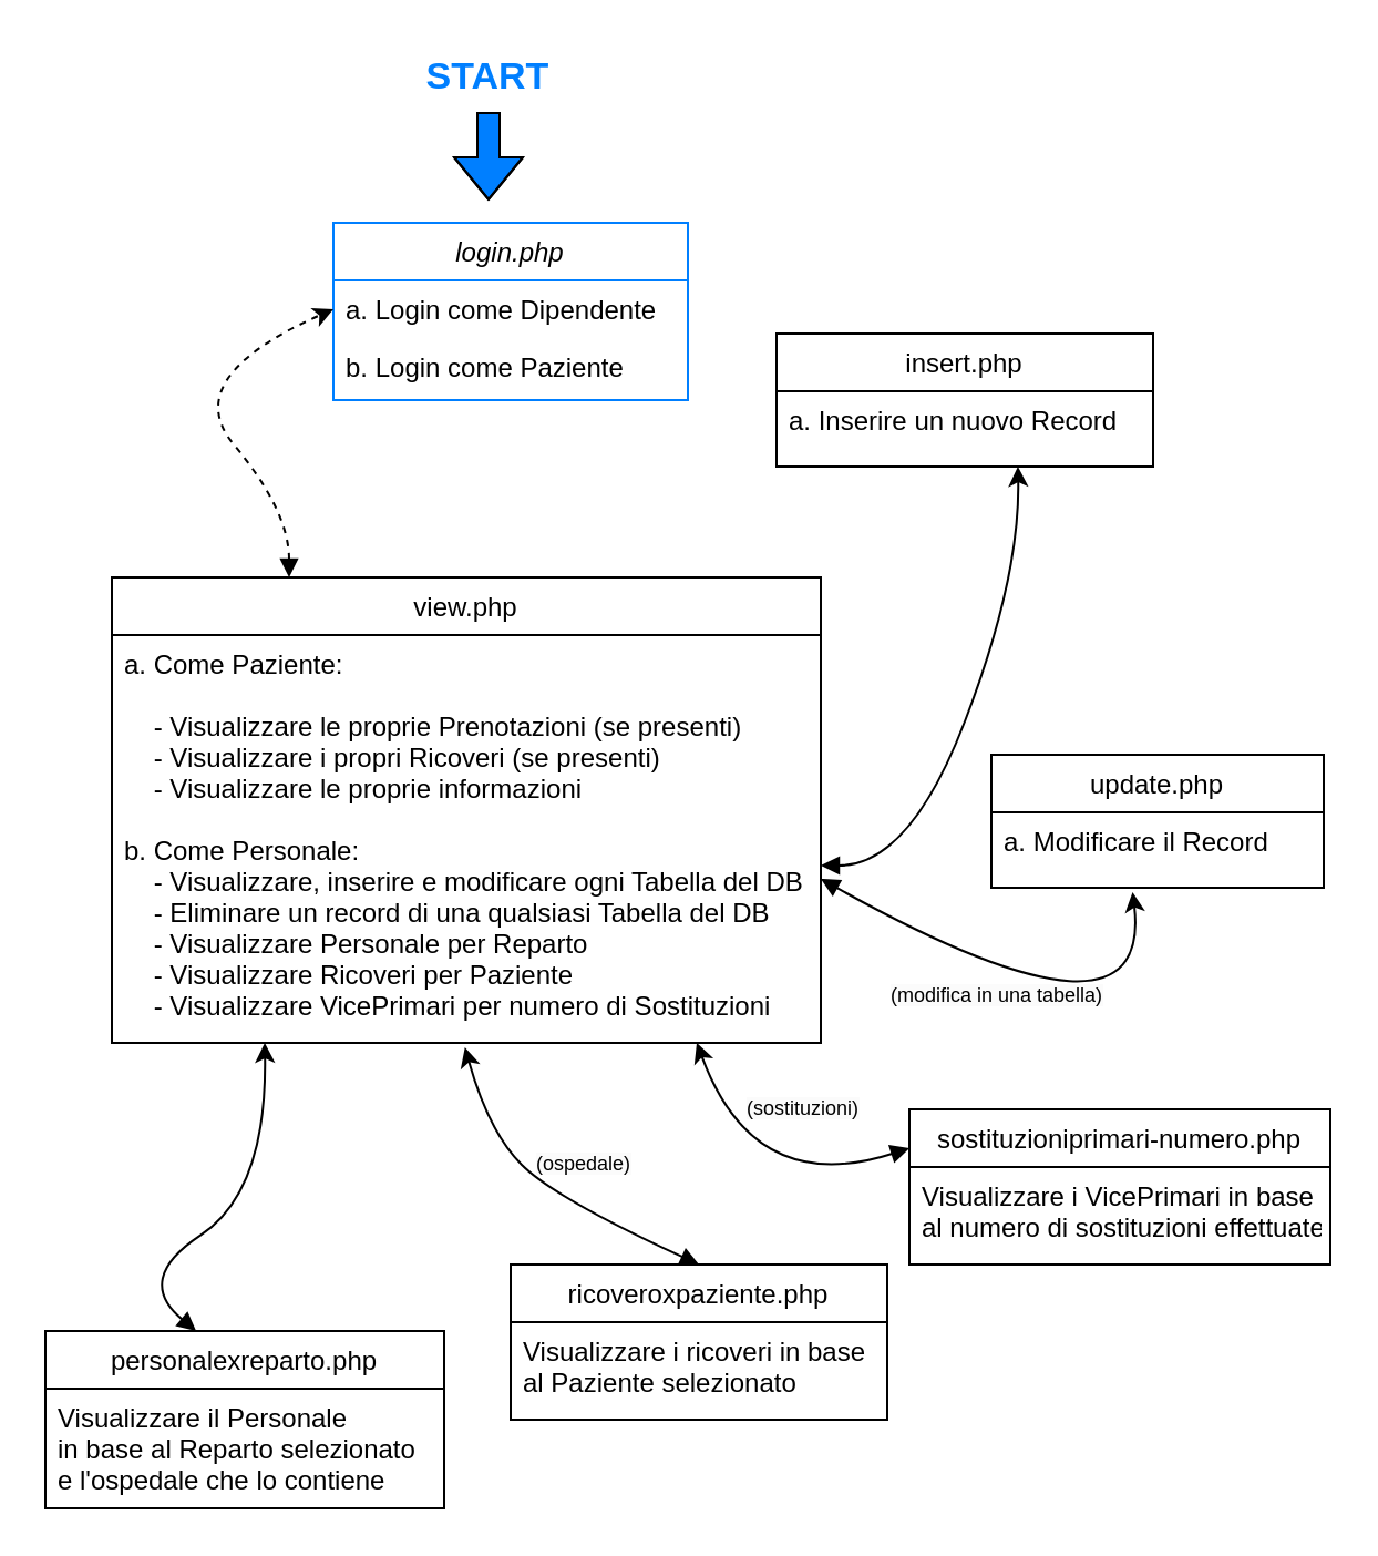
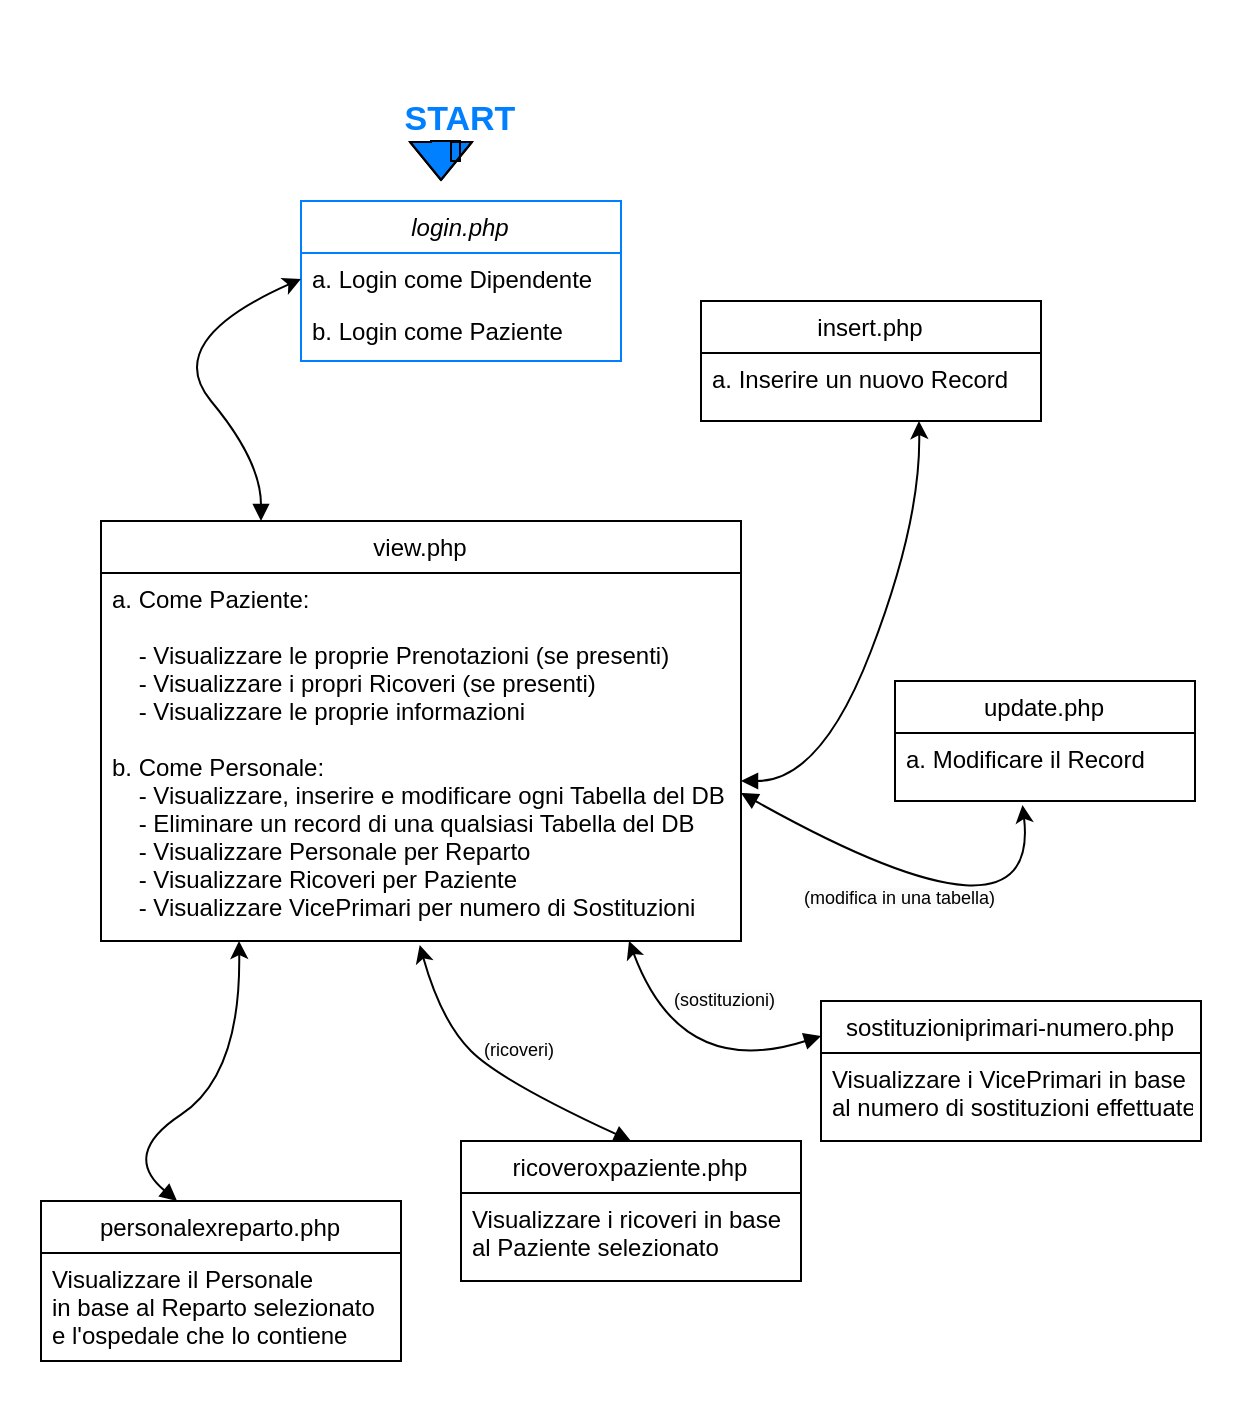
  <mxCell id="0" />
  <mxCell id="1" parent="0" />
  <mxCell id="2" value="login.php" style="swimlane;fontStyle=2;align=center;verticalAlign=top;childLayout=stackLayout;horizontal=1;startSize=26;horizontalStack=0;resizeParent=1;resizeLast=0;collapsible=1;marginBottom=0;rounded=0;shadow=0;strokeWidth=1;strokeColor=#007FFF;" parent="1" vertex="1"><mxGeometry x="150" y="100" width="160" height="80" as="geometry"><mxRectangle x="230" y="140" width="160" height="26" as="alternateBounds" /></mxGeometry></mxCell>
  <mxCell id="3" value="a. Login come Dipendente &#10;" style="text;align=left;verticalAlign=top;spacingLeft=4;spacingRight=4;overflow=hidden;rotatable=0;points=[[0,0.5],[1,0.5]];portConstraint=eastwest;" parent="2" vertex="1"><mxGeometry y="26" width="160" height="26" as="geometry" /></mxCell>
  <mxCell id="4" value="b. Login come Paziente" style="text;align=left;verticalAlign=top;spacingLeft=4;spacingRight=4;overflow=hidden;rotatable=0;points=[[0,0.5],[1,0.5]];portConstraint=eastwest;rounded=0;shadow=0;html=0;" parent="2" vertex="1"><mxGeometry y="52" width="160" height="26" as="geometry" /></mxCell>
  <mxCell id="5" value="view.php" style="swimlane;fontStyle=0;align=center;verticalAlign=top;childLayout=stackLayout;horizontal=1;startSize=26;horizontalStack=0;resizeParent=1;resizeLast=0;collapsible=1;marginBottom=0;rounded=0;shadow=0;strokeWidth=1;" parent="1" vertex="1"><mxGeometry x="50" y="260" width="320" height="210" as="geometry"><mxRectangle x="130" y="380" width="160" height="26" as="alternateBounds" /></mxGeometry></mxCell>
  <mxCell id="6" value="a. Come Paziente:&#10;&#10;    - Visualizzare le proprie Prenotazioni (se presenti)&#10;    - Visualizzare i propri Ricoveri (se presenti)&#10;    - Visualizzare le proprie informazioni&#10;&#10;b. Come Personale:&#10;    - Visualizzare, inserire e modificare ogni Tabella del DB&#10;    - Eliminare un record di una qualsiasi Tabella del DB&#10;    - Visualizzare Personale per Reparto&#10;    - Visualizzare Ricoveri per Paziente&#10;    - Visualizzare VicePrimari per numero di Sostituzioni&#10;&#10;&#10;" style="text;align=left;verticalAlign=top;spacingLeft=4;spacingRight=4;overflow=hidden;rotatable=0;points=[[0,0.5],[1,0.5]];portConstraint=eastwest;" parent="5" vertex="1"><mxGeometry y="26" width="320" height="184" as="geometry" /></mxCell>
  <mxCell id="7" style="edgeStyle=orthogonalEdgeStyle;rounded=0;orthogonalLoop=1;jettySize=auto;html=1;exitX=0.5;exitY=1;exitDx=0;exitDy=0;shape=flexArrow;strokeColor=default;fillColor=#007FFF;" parent="1" source="8" edge="1"><mxGeometry relative="1" as="geometry"><mxPoint x="220" y="90" as="targetPoint" /></mxGeometry></mxCell>
- <mxCell id="8" value="&lt;b&gt;&lt;font color=&quot;#007fff&quot; style=&quot;font-size: 17px;&quot;&gt;START&lt;/font&gt;&lt;/b&gt;" style="text;html=1;align=center;verticalAlign=middle;whiteSpace=wrap;rounded=0;" parent="1" vertex="1"><mxGeometry x="190" y="20" width="60" height="30" as="geometry" /></mxCell>
- <mxCell id="9" value="" style="curved=1;endArrow=classic;html=1;rounded=0;entryX=0;entryY=0.5;entryDx=0;entryDy=0;exitX=0.25;exitY=0;exitDx=0;exitDy=0;startArrow=block;startFill=1;dashed=1;" parent="1" source="5" target="3" edge="1"><mxGeometry width="50" height="50" relative="1" as="geometry"><mxPoint x="220" y="320" as="sourcePoint" /><mxPoint x="270" y="270" as="targetPoint" /><Array as="points"><mxPoint x="130" y="230" /><mxPoint x="80" y="170" /></Array></mxGeometry></mxCell>
+ <mxCell id="8" value="&lt;b&gt;&lt;font color=&quot;#007fff&quot; style=&quot;font-size: 17px;&quot;&gt;START&lt;/font&gt;&lt;/b&gt;" style="text;html=1;align=center;verticalAlign=middle;whiteSpace=wrap;rounded=0;" parent="1" vertex="1"><mxGeometry x="200" y="45" width="60" height="30" as="geometry" /></mxCell>
+ <mxCell id="9" value="" style="curved=1;endArrow=classic;html=1;rounded=0;entryX=0;entryY=0.5;entryDx=0;entryDy=0;exitX=0.25;exitY=0;exitDx=0;exitDy=0;startArrow=block;startFill=1;" parent="1" source="5" target="3" edge="1"><mxGeometry width="50" height="50" relative="1" as="geometry"><mxPoint x="220" y="320" as="sourcePoint" /><mxPoint x="270" y="270" as="targetPoint" /><Array as="points"><mxPoint x="130" y="230" /><mxPoint x="80" y="170" /></Array></mxGeometry></mxCell>
  <mxCell id="10" value="insert.php" style="swimlane;fontStyle=0;align=center;verticalAlign=top;childLayout=stackLayout;horizontal=1;startSize=26;horizontalStack=0;resizeParent=1;resizeLast=0;collapsible=1;marginBottom=0;rounded=0;shadow=0;strokeWidth=1;" parent="1" vertex="1"><mxGeometry x="350" y="150" width="170" height="60" as="geometry"><mxRectangle x="130" y="380" width="160" height="26" as="alternateBounds" /></mxGeometry></mxCell>
  <mxCell id="11" value="a. Inserire un nuovo Record&#10;&#10;" style="text;align=left;verticalAlign=top;spacingLeft=4;spacingRight=4;overflow=hidden;rotatable=0;points=[[0,0.5],[1,0.5]];portConstraint=eastwest;" parent="10" vertex="1"><mxGeometry y="26" width="170" height="34" as="geometry" /></mxCell>
  <mxCell id="12" value="" style="curved=1;endArrow=classic;html=1;rounded=0;entryX=0.641;entryY=1;entryDx=0;entryDy=0;entryPerimeter=0;startArrow=block;startFill=1;" parent="1" target="11" edge="1"><mxGeometry width="50" height="50" relative="1" as="geometry"><mxPoint x="370" y="390" as="sourcePoint" /><mxPoint x="410" y="340" as="targetPoint" /><Array as="points"><mxPoint x="410" y="390" /><mxPoint x="460" y="260" /></Array></mxGeometry></mxCell>
  <mxCell id="13" value="update.php" style="swimlane;fontStyle=0;align=center;verticalAlign=top;childLayout=stackLayout;horizontal=1;startSize=26;horizontalStack=0;resizeParent=1;resizeLast=0;collapsible=1;marginBottom=0;rounded=0;shadow=0;strokeWidth=1;" parent="1" vertex="1"><mxGeometry x="447" y="340" width="150" height="60" as="geometry"><mxRectangle x="130" y="380" width="160" height="26" as="alternateBounds" /></mxGeometry></mxCell>
  <mxCell id="14" value="a. Modificare il Record&#10;&#10;" style="text;align=left;verticalAlign=top;spacingLeft=4;spacingRight=4;overflow=hidden;rotatable=0;points=[[0,0.5],[1,0.5]];portConstraint=eastwest;" parent="13" vertex="1"><mxGeometry y="26" width="150" height="34" as="geometry" /></mxCell>
  <mxCell id="15" value="" style="curved=1;endArrow=classic;html=1;rounded=0;entryX=0.425;entryY=1.059;entryDx=0;entryDy=0;entryPerimeter=0;startArrow=block;startFill=1;" parent="1" target="14" edge="1"><mxGeometry width="50" height="50" relative="1" as="geometry"><mxPoint x="370" y="396" as="sourcePoint" /><mxPoint x="480" y="470" as="targetPoint" /><Array as="points"><mxPoint x="520" y="480" /></Array></mxGeometry></mxCell>
  <mxCell id="16" value="" style="curved=1;endArrow=classic;html=1;rounded=0;startArrow=block;startFill=1;exitX=0.378;exitY=0;exitDx=0;exitDy=0;exitPerimeter=0;" parent="1" source="19" edge="1"><mxGeometry width="50" height="50" relative="1" as="geometry"><mxPoint x="40" y="596.69" as="sourcePoint" /><mxPoint x="119" y="470" as="targetPoint" /><Array as="points"><mxPoint x="60" y="576.69" /><mxPoint x="120" y="537" /></Array></mxGeometry></mxCell>
  <mxCell id="17" value="" style="curved=1;endArrow=classic;html=1;rounded=0;entryX=0.498;entryY=1.011;entryDx=0;entryDy=0;entryPerimeter=0;startArrow=block;startFill=1;exitX=0.5;exitY=0;exitDx=0;exitDy=0;" parent="1" source="21" target="6" edge="1"><mxGeometry width="50" height="50" relative="1" as="geometry"><mxPoint x="200" y="600" as="sourcePoint" /><mxPoint x="240" y="510" as="targetPoint" /><Array as="points"><mxPoint x="250" y="540" /><mxPoint x="220" y="510" /></Array></mxGeometry></mxCell>
  <mxCell id="18" value="" style="curved=1;endArrow=classic;html=1;rounded=0;entryX=0.825;entryY=1;entryDx=0;entryDy=0;entryPerimeter=0;startArrow=block;startFill=1;exitX=0;exitY=0.25;exitDx=0;exitDy=0;" parent="1" source="23" target="6" edge="1"><mxGeometry width="50" height="50" relative="1" as="geometry"><mxPoint x="360" y="590" as="sourcePoint" /><mxPoint x="240" y="510" as="targetPoint" /><Array as="points"><mxPoint x="340" y="540" /></Array></mxGeometry></mxCell>
  <mxCell id="19" value="personalexreparto.php" style="swimlane;fontStyle=0;align=center;verticalAlign=top;childLayout=stackLayout;horizontal=1;startSize=26;horizontalStack=0;resizeParent=1;resizeLast=0;collapsible=1;marginBottom=0;rounded=0;shadow=0;strokeWidth=1;" parent="1" vertex="1"><mxGeometry x="20" y="600" width="180" height="80" as="geometry"><mxRectangle x="130" y="380" width="160" height="26" as="alternateBounds" /></mxGeometry></mxCell>
  <mxCell id="20" value="Visualizzare il Personale &#10;in base al Reparto selezionato&#10;e l'ospedale che lo contiene" style="text;align=left;verticalAlign=top;spacingLeft=4;spacingRight=4;overflow=hidden;rotatable=0;points=[[0,0.5],[1,0.5]];portConstraint=eastwest;" parent="19" vertex="1"><mxGeometry y="26" width="180" height="54" as="geometry" /></mxCell>
  <mxCell id="21" value="ricoveroxpaziente.php" style="swimlane;fontStyle=0;align=center;verticalAlign=top;childLayout=stackLayout;horizontal=1;startSize=26;horizontalStack=0;resizeParent=1;resizeLast=0;collapsible=1;marginBottom=0;rounded=0;shadow=0;strokeWidth=1;" parent="1" vertex="1"><mxGeometry x="230" y="570" width="170" height="70" as="geometry"><mxRectangle x="130" y="380" width="160" height="26" as="alternateBounds" /></mxGeometry></mxCell>
  <mxCell id="22" value="Visualizzare i ricoveri in base  &#10;al Paziente selezionato&#10;" style="text;align=left;verticalAlign=top;spacingLeft=4;spacingRight=4;overflow=hidden;rotatable=0;points=[[0,0.5],[1,0.5]];portConstraint=eastwest;" parent="21" vertex="1"><mxGeometry y="26" width="170" height="34" as="geometry" /></mxCell>
  <mxCell id="23" value="sostituzioniprimari-numero.php" style="swimlane;fontStyle=0;align=center;verticalAlign=top;childLayout=stackLayout;horizontal=1;startSize=26;horizontalStack=0;resizeParent=1;resizeLast=0;collapsible=1;marginBottom=0;rounded=0;shadow=0;strokeWidth=1;" parent="1" vertex="1"><mxGeometry x="410" y="500" width="190" height="70" as="geometry"><mxRectangle x="130" y="380" width="160" height="26" as="alternateBounds" /></mxGeometry></mxCell>
  <mxCell id="24" value="Visualizzare i VicePrimari in base  &#10;al numero di sostituzioni effettuate&#10;" style="text;align=left;verticalAlign=top;spacingLeft=4;spacingRight=4;overflow=hidden;rotatable=0;points=[[0,0.5],[1,0.5]];portConstraint=eastwest;" parent="23" vertex="1"><mxGeometry y="26" width="190" height="44" as="geometry" /></mxCell>
  <mxCell id="25" value="&lt;span style=&quot;color: rgb(0, 0, 0); font-family: Helvetica; font-size: 9px; font-style: normal; font-variant-ligatures: normal; font-variant-caps: normal; font-weight: 400; letter-spacing: normal; orphans: 2; text-align: center; text-indent: 0px; text-transform: none; widows: 2; word-spacing: 0px; -webkit-text-stroke-width: 0px; white-space: nowrap; background-color: rgb(251, 251, 251); text-decoration-thickness: initial; text-decoration-style: initial; text-decoration-color: initial; display: inline !important; float: none;&quot;&gt;(modifica in una tabella)&lt;/span&gt;" style="text;whiteSpace=wrap;html=1;" parent="1" vertex="1"><mxGeometry x="400" y="434" width="110" height="40" as="geometry" /></mxCell>
- <mxCell id="26" value="&lt;span style=&quot;color: rgb(0, 0, 0); font-family: Helvetica; font-size: 9px; font-style: normal; font-variant-ligatures: normal; font-variant-caps: normal; font-weight: 400; letter-spacing: normal; orphans: 2; text-align: center; text-indent: 0px; text-transform: none; widows: 2; word-spacing: 0px; -webkit-text-stroke-width: 0px; white-space: nowrap; background-color: rgb(251, 251, 251); text-decoration-thickness: initial; text-decoration-style: initial; text-decoration-color: initial; display: inline !important; float: none;&quot;&gt;(ospedale)&lt;/span&gt;" style="text;whiteSpace=wrap;html=1;" parent="1" vertex="1"><mxGeometry x="240" y="510" width="50" height="40" as="geometry" /></mxCell>
+ <mxCell id="26" value="&lt;span style=&quot;color: rgb(0, 0, 0); font-family: Helvetica; font-size: 9px; font-style: normal; font-variant-ligatures: normal; font-variant-caps: normal; font-weight: 400; letter-spacing: normal; orphans: 2; text-align: center; text-indent: 0px; text-transform: none; widows: 2; word-spacing: 0px; -webkit-text-stroke-width: 0px; white-space: nowrap; background-color: rgb(251, 251, 251); text-decoration-thickness: initial; text-decoration-style: initial; text-decoration-color: initial; display: inline !important; float: none;&quot;&gt;(ricoveri)&lt;/span&gt;" style="text;whiteSpace=wrap;html=1;" parent="1" vertex="1"><mxGeometry x="240" y="510" width="50" height="40" as="geometry" /></mxCell>
  <mxCell id="27" value="&lt;span style=&quot;color: rgb(0, 0, 0); font-family: Helvetica; font-size: 9px; font-style: normal; font-variant-ligatures: normal; font-variant-caps: normal; font-weight: 400; letter-spacing: normal; orphans: 2; text-align: center; text-indent: 0px; text-transform: none; widows: 2; word-spacing: 0px; -webkit-text-stroke-width: 0px; white-space: nowrap; background-color: rgb(251, 251, 251); text-decoration-thickness: initial; text-decoration-style: initial; text-decoration-color: initial; display: inline !important; float: none;&quot;&gt;(sostituzioni)&lt;/span&gt;" style="text;whiteSpace=wrap;html=1;" parent="1" vertex="1"><mxGeometry x="335" y="485" width="50" height="40" as="geometry" /></mxCell>
